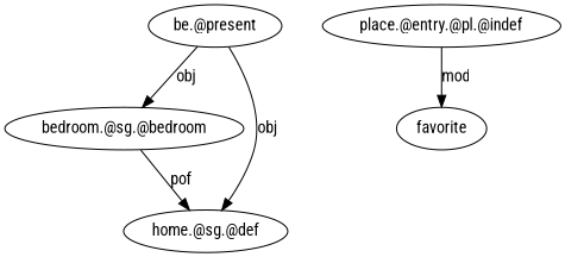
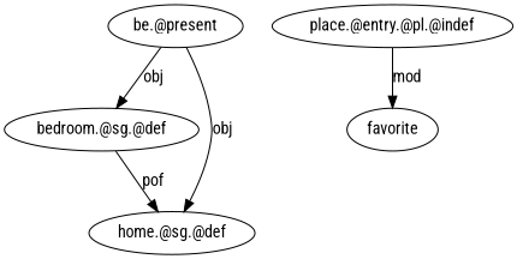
  digraph {
    fontname="Roboto Condensed"
    node [fontname="Roboto Condensed"]
    edge [fontname="Roboto Condensed"]
-   n1 [label="bedroom.@sg.@bedroom"]
+   n1 [label="bedroom.@sg.@def"]
    n2 [label="home.@sg.@def"]
    n3 [label="be.@present"]
    n4 [label="place.@entry.@pl.@indef"]
    n5 [label=favorite]
    n1 -> n2 [label=pof]
    n3 -> n1 [label=obj]
    n3 -> n2 [label=obj]
    n4 -> n5 [label=mod]
  }
